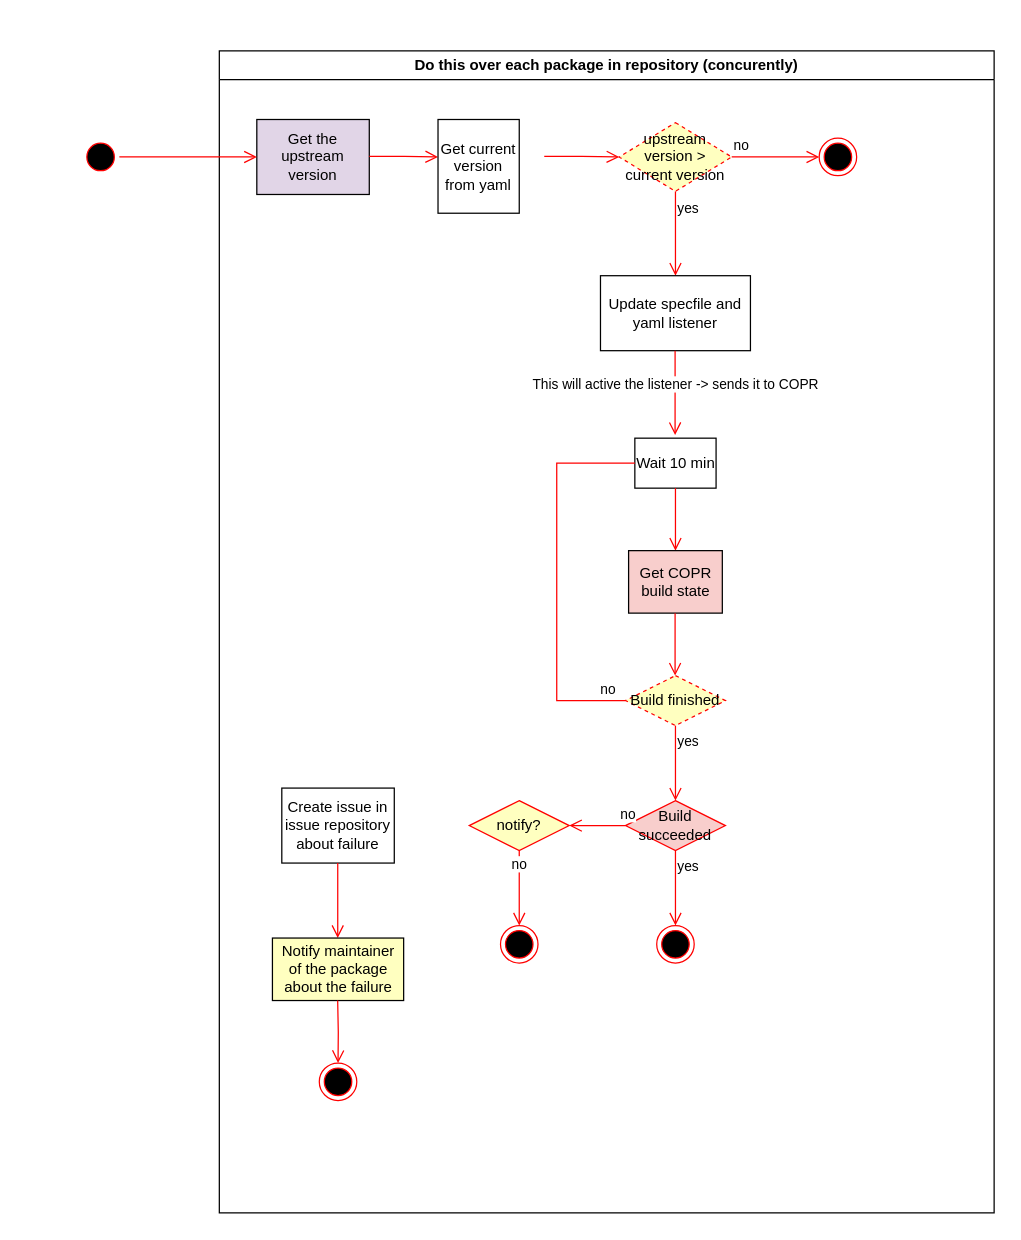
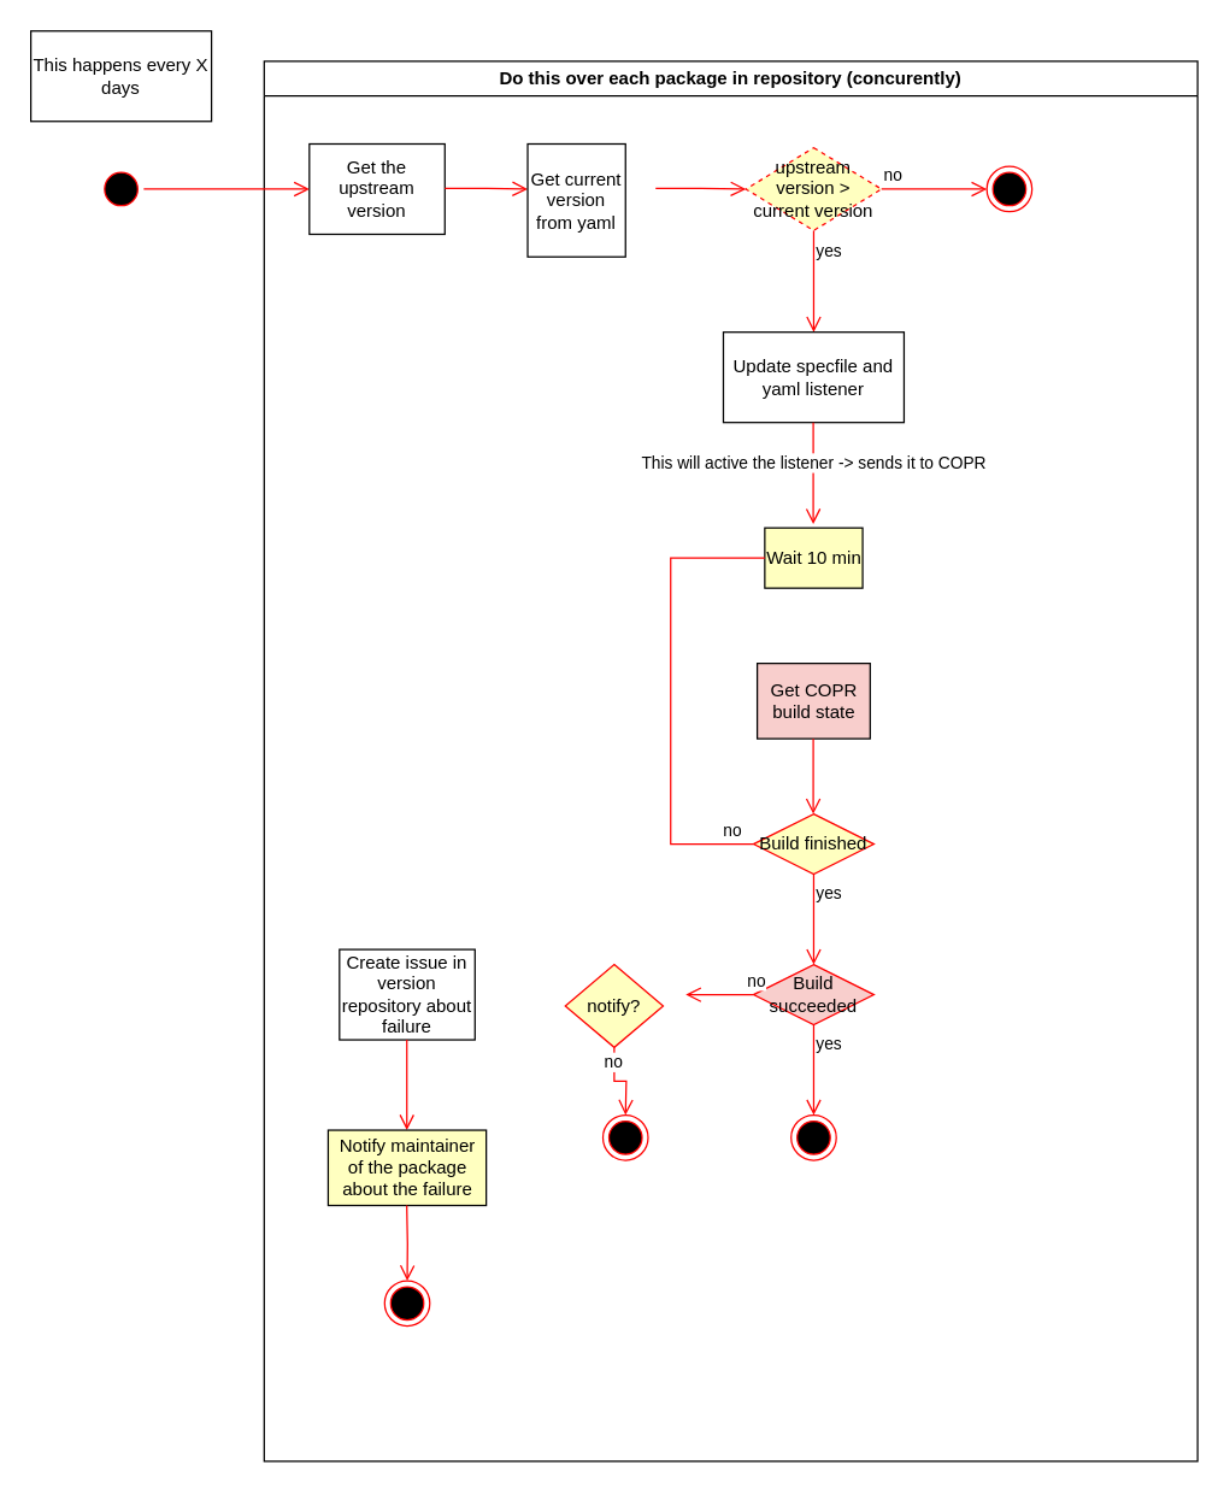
  <mxCell id="0" />
  <mxCell id="1" parent="0" />
  <mxCell id="2" value="" style="ellipse;shape=startState;fillColor=#000000;strokeColor=#ff0000;" vertex="1" parent="1"><mxGeometry x="65" y="110" width="30" height="30" as="geometry" /></mxCell>
+ <mxCell id="3" value="This happens every X days" style="rounded=0;whiteSpace=wrap;html=1;" vertex="1" parent="1"><mxGeometry x="20" y="20" width="120" height="60" as="geometry" /></mxCell>
  <mxCell id="4" value="Do this over each package in repository (concurently)" style="swimlane;whiteSpace=wrap;html=1;" vertex="1" parent="1"><mxGeometry x="175" y="40" width="620" height="930" as="geometry" /></mxCell>
- <mxCell id="5" value="Get the upstream version" style="rounded=0;whiteSpace=wrap;html=1;fillColor=#e1d5e7;" vertex="1" parent="4"><mxGeometry x="30" y="55" width="90" height="60" as="geometry" /></mxCell>
+ <mxCell id="5" value="Get the upstream version" style="rounded=0;whiteSpace=wrap;html=1;" vertex="1" parent="4"><mxGeometry x="30" y="55" width="90" height="60" as="geometry" /></mxCell>
  <mxCell id="6" value="" style="edgeStyle=elbowEdgeStyle;elbow=horizontal;verticalAlign=bottom;endArrow=open;endSize=8;strokeColor=#FF0000;endFill=1;rounded=0;exitX=1;exitY=0.5;exitDx=0;exitDy=0;" edge="1" parent="4"><mxGeometry x="50" y="-130.42" as="geometry"><mxPoint x="175" y="85" as="targetPoint" /><mxPoint x="120" y="84.58" as="sourcePoint" /></mxGeometry></mxCell>
  <mxCell id="7" value="Get current version from yaml" style="rounded=0;whiteSpace=wrap;html=1;" vertex="1" parent="4"><mxGeometry x="175" y="55" width="65" height="75" as="geometry" /></mxCell>
  <mxCell id="8" value="upstream version &amp;gt; current version" style="rhombus;whiteSpace=wrap;html=1;fillColor=#ffffc0;strokeColor=#ff0000;dashed=1;" vertex="1" parent="4"><mxGeometry x="320" y="57.5" width="90" height="55" as="geometry" /></mxCell>
  <mxCell id="9" value="no" style="edgeStyle=orthogonalEdgeStyle;html=1;align=left;verticalAlign=bottom;endArrow=open;endSize=8;strokeColor=#ff0000;rounded=0;" edge="1" source="8" parent="4"><mxGeometry x="-1" relative="1" as="geometry"><mxPoint x="480" y="85" as="targetPoint" /></mxGeometry></mxCell>
  <mxCell id="10" value="yes" style="edgeStyle=orthogonalEdgeStyle;html=1;align=left;verticalAlign=top;endArrow=open;endSize=8;strokeColor=#ff0000;rounded=0;" edge="1" source="8" parent="4"><mxGeometry x="-1" relative="1" as="geometry"><mxPoint x="365" y="180" as="targetPoint" /><Array as="points"><mxPoint x="365" y="170" /></Array></mxGeometry></mxCell>
  <mxCell id="11" value="" style="edgeStyle=elbowEdgeStyle;elbow=horizontal;verticalAlign=bottom;endArrow=open;endSize=8;strokeColor=#FF0000;endFill=1;rounded=0;exitX=1;exitY=0.5;exitDx=0;exitDy=0;entryX=0;entryY=0.5;entryDx=0;entryDy=0;" edge="1" parent="4" target="8"><mxGeometry x="-60" y="-300.42" as="geometry"><mxPoint x="315" y="85" as="targetPoint" /><mxPoint x="260" y="84.58" as="sourcePoint" /></mxGeometry></mxCell>
  <mxCell id="12" value="" style="ellipse;html=1;shape=endState;fillColor=#000000;strokeColor=#ff0000;" vertex="1" parent="4"><mxGeometry x="480" y="70" width="30" height="30" as="geometry" /></mxCell>
  <mxCell id="13" value="Update specfile and yaml listener" style="rounded=0;whiteSpace=wrap;html=1;" vertex="1" parent="4"><mxGeometry x="305" y="180" width="120" height="60" as="geometry" /></mxCell>
  <mxCell id="14" value="" style="edgeStyle=orthogonalEdgeStyle;html=1;align=left;verticalAlign=top;endArrow=open;endSize=8;strokeColor=#ff0000;rounded=0;" edge="1" parent="4"><mxGeometry x="-1" relative="1" as="geometry"><mxPoint x="364.71" y="307.5" as="targetPoint" /><mxPoint x="364.71" y="240" as="sourcePoint" /><Array as="points"><mxPoint x="364.71" y="297.5" /></Array></mxGeometry></mxCell>
  <mxCell id="15" value="This will active the listener -&amp;gt; sends it to COPR" style="edgeLabel;html=1;align=center;verticalAlign=middle;resizable=0;points=[];" vertex="1" connectable="0" parent="14"><mxGeometry x="-0.208" relative="1" as="geometry"><mxPoint as="offset" /></mxGeometry></mxCell>
- <mxCell id="16" value="Wait 10 min" style="rounded=0;whiteSpace=wrap;html=1;" vertex="1" parent="4"><mxGeometry x="332.5" y="310" width="65" height="40" as="geometry" /></mxCell>
- <mxCell id="17" value="" style="edgeStyle=orthogonalEdgeStyle;html=1;align=left;verticalAlign=top;endArrow=open;endSize=8;strokeColor=#ff0000;rounded=0;exitX=0.5;exitY=1;exitDx=0;exitDy=0;" edge="1" parent="4" source="16" target="18"><mxGeometry x="-1" relative="1" as="geometry"><mxPoint x="364.71" y="437.5" as="targetPoint" /><mxPoint x="364.71" y="370" as="sourcePoint" /><Array as="points" /></mxGeometry></mxCell>
+ <mxCell id="16" value="Wait 10 min" style="rounded=0;whiteSpace=wrap;html=1;fillColor=#ffffc0;" vertex="1" parent="4"><mxGeometry x="332.5" y="310" width="65" height="40" as="geometry" /></mxCell>
  <mxCell id="18" value="Get COPR build state" style="rounded=0;whiteSpace=wrap;html=1;fillColor=#f8cecc;" vertex="1" parent="4"><mxGeometry x="327.5" y="400" width="75" height="50" as="geometry" /></mxCell>
- <mxCell id="19" value="Build finished" style="rhombus;whiteSpace=wrap;html=1;fillColor=#ffffc0;strokeColor=#ff0000;dashed=1;" vertex="1" parent="4"><mxGeometry x="325" y="500" width="80" height="40" as="geometry" /></mxCell>
+ <mxCell id="19" value="Build finished" style="rhombus;whiteSpace=wrap;html=1;fillColor=#ffffc0;strokeColor=#ff0000;" vertex="1" parent="4"><mxGeometry x="325" y="500" width="80" height="40" as="geometry" /></mxCell>
  <mxCell id="20" value="yes" style="edgeStyle=orthogonalEdgeStyle;html=1;align=left;verticalAlign=top;endArrow=open;endSize=8;strokeColor=#ff0000;rounded=0;" edge="1" source="19" parent="4"><mxGeometry x="-1" relative="1" as="geometry"><mxPoint x="365" y="600" as="targetPoint" /><Array as="points"><mxPoint x="365" y="600" /></Array></mxGeometry></mxCell>
  <mxCell id="21" value="" style="edgeStyle=orthogonalEdgeStyle;html=1;align=left;verticalAlign=top;endArrow=open;endSize=8;strokeColor=#ff0000;rounded=0;exitX=0.5;exitY=1;exitDx=0;exitDy=0;" edge="1" parent="4"><mxGeometry x="-1" relative="1" as="geometry"><mxPoint x="364.71" y="500" as="targetPoint" /><mxPoint x="364.71" y="450" as="sourcePoint" /><Array as="points"><mxPoint x="364.71" y="480" /><mxPoint x="364.71" y="480" /></Array></mxGeometry></mxCell>
  <mxCell id="22" value="Build succeeded" style="rhombus;whiteSpace=wrap;html=1;fillColor=#f8cecc;strokeColor=#ff0000;" vertex="1" parent="4"><mxGeometry x="325" y="600" width="80" height="40" as="geometry" /></mxCell>
  <mxCell id="23" value="" style="edgeStyle=orthogonalEdgeStyle;html=1;align=left;verticalAlign=bottom;endArrow=open;endSize=8;strokeColor=#ff0000;rounded=0;" edge="1" source="22" parent="4"><mxGeometry x="-1" relative="1" as="geometry"><mxPoint x="280" y="620" as="targetPoint" /></mxGeometry></mxCell>
  <mxCell id="24" value="no" style="edgeLabel;html=1;align=center;verticalAlign=middle;resizable=0;points=[];" vertex="1" connectable="0" parent="23"><mxGeometry x="-0.357" relative="1" as="geometry"><mxPoint x="16" y="-10" as="offset" /></mxGeometry></mxCell>
  <mxCell id="25" value="yes" style="edgeStyle=orthogonalEdgeStyle;html=1;align=left;verticalAlign=top;endArrow=open;endSize=8;strokeColor=#ff0000;rounded=0;" edge="1" source="22" parent="4"><mxGeometry x="-1" relative="1" as="geometry"><mxPoint x="365" y="700" as="targetPoint" /></mxGeometry></mxCell>
  <mxCell id="26" value="" style="edgeStyle=orthogonalEdgeStyle;html=1;align=left;verticalAlign=bottom;endArrow=none;endSize=8;strokeColor=#ff0000;rounded=0;exitX=0;exitY=0.5;exitDx=0;exitDy=0;entryX=0;entryY=0.5;entryDx=0;entryDy=0;" edge="1" parent="4" source="19" target="16"><mxGeometry x="-1" relative="1" as="geometry"><mxPoint x="260" y="330" as="targetPoint" /><mxPoint x="160" y="480" as="sourcePoint" /><Array as="points"><mxPoint x="270" y="520" /><mxPoint x="270" y="330" /></Array></mxGeometry></mxCell>
  <mxCell id="27" value="no" style="edgeLabel;html=1;align=center;verticalAlign=middle;resizable=0;points=[];" vertex="1" connectable="0" parent="26"><mxGeometry x="-0.097" y="-1" relative="1" as="geometry"><mxPoint x="39" y="74" as="offset" /></mxGeometry></mxCell>
  <mxCell id="28" value="" style="ellipse;html=1;shape=endState;fillColor=#000000;strokeColor=#ff0000;" vertex="1" parent="4"><mxGeometry x="350" y="700" width="30" height="30" as="geometry" /></mxCell>
- <mxCell id="29" value="Create issue in issue repository about failure" style="rounded=0;whiteSpace=wrap;html=1;" vertex="1" parent="4"><mxGeometry x="50" y="590" width="90" height="60" as="geometry" /></mxCell>
+ <mxCell id="29" value="Create issue in version repository about failure" style="rounded=0;whiteSpace=wrap;html=1;" vertex="1" parent="4"><mxGeometry x="50" y="590" width="90" height="60" as="geometry" /></mxCell>
  <mxCell id="30" value="" style="edgeStyle=orthogonalEdgeStyle;html=1;align=left;verticalAlign=top;endArrow=open;endSize=8;strokeColor=#ff0000;rounded=0;" edge="1" parent="4"><mxGeometry x="-1" relative="1" as="geometry"><mxPoint x="94.76" y="710" as="targetPoint" /><mxPoint x="94.76" y="650" as="sourcePoint" /></mxGeometry></mxCell>
  <mxCell id="31" value="Notify maintainer of the package about the failure" style="rounded=0;whiteSpace=wrap;html=1;fillColor=#ffffc0;" vertex="1" parent="4"><mxGeometry x="42.5" y="710" width="105" height="50" as="geometry" /></mxCell>
  <mxCell id="32" value="" style="edgeStyle=orthogonalEdgeStyle;html=1;align=left;verticalAlign=top;endArrow=open;endSize=8;strokeColor=#ff0000;rounded=0;" edge="1" parent="4" target="33"><mxGeometry x="-1" relative="1" as="geometry"><mxPoint x="94.71" y="820" as="targetPoint" /><mxPoint x="94.71" y="760" as="sourcePoint" /></mxGeometry></mxCell>
  <mxCell id="33" value="" style="ellipse;html=1;shape=endState;fillColor=#000000;strokeColor=#ff0000;" vertex="1" parent="4"><mxGeometry x="80.0" y="810" width="30" height="30" as="geometry" /></mxCell>
- <mxCell id="34" value="notify?" style="rhombus;whiteSpace=wrap;html=1;fillColor=#ffffc0;strokeColor=#ff0000;" vertex="1" parent="4"><mxGeometry x="200" y="600" width="80" height="40" as="geometry" /></mxCell>
+ <mxCell id="34" value="notify?" style="rhombus;whiteSpace=wrap;html=1;fillColor=#ffffc0;strokeColor=#ff0000;" vertex="1" parent="4"><mxGeometry x="200" y="600" width="65" height="55" as="geometry" /></mxCell>
  <mxCell id="35" value="" style="edgeStyle=orthogonalEdgeStyle;html=1;align=left;verticalAlign=top;endArrow=open;endSize=8;strokeColor=#ff0000;rounded=0;" edge="1" source="34" parent="4"><mxGeometry x="-1" relative="1" as="geometry"><mxPoint x="240" y="700" as="targetPoint" /></mxGeometry></mxCell>
  <mxCell id="36" value="no" style="edgeLabel;html=1;align=center;verticalAlign=middle;resizable=0;points=[];" vertex="1" connectable="0" parent="35"><mxGeometry x="-0.668" y="-1" relative="1" as="geometry"><mxPoint as="offset" /></mxGeometry></mxCell>
  <mxCell id="37" value="" style="ellipse;html=1;shape=endState;fillColor=#000000;strokeColor=#ff0000;" vertex="1" parent="4"><mxGeometry x="225" y="700" width="30" height="30" as="geometry" /></mxCell>
  <mxCell id="38" value="" style="edgeStyle=elbowEdgeStyle;elbow=horizontal;verticalAlign=bottom;endArrow=open;endSize=8;strokeColor=#FF0000;endFill=1;rounded=0;exitX=1;exitY=0.5;exitDx=0;exitDy=0;" edge="1" parent="1" source="2"><mxGeometry x="100" y="40" as="geometry"><mxPoint x="205" y="125" as="targetPoint" /><mxPoint x="204.5" y="68" as="sourcePoint" /></mxGeometry></mxCell>
